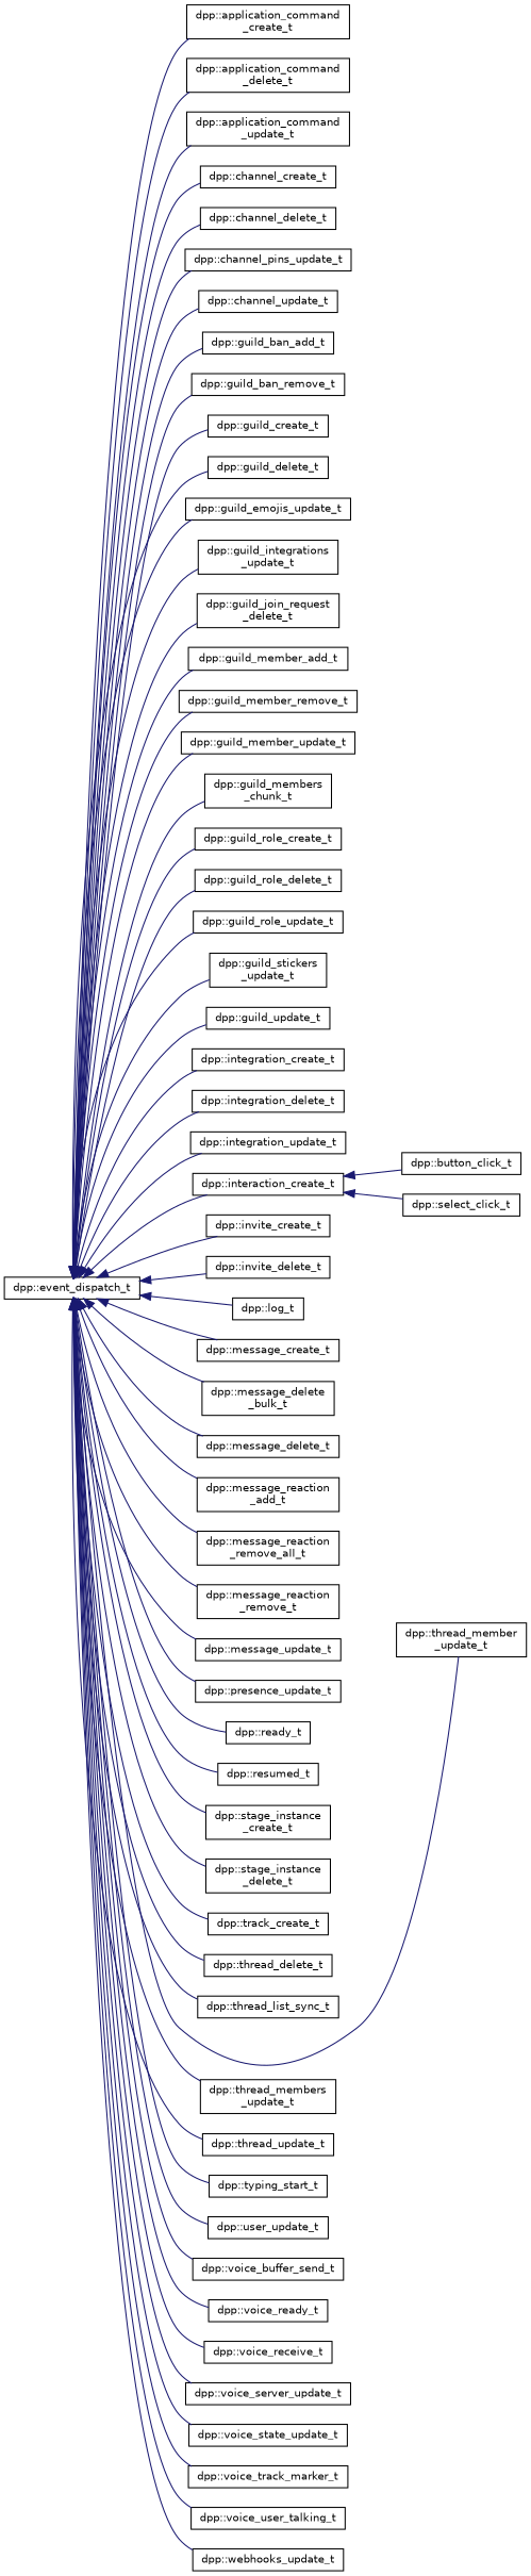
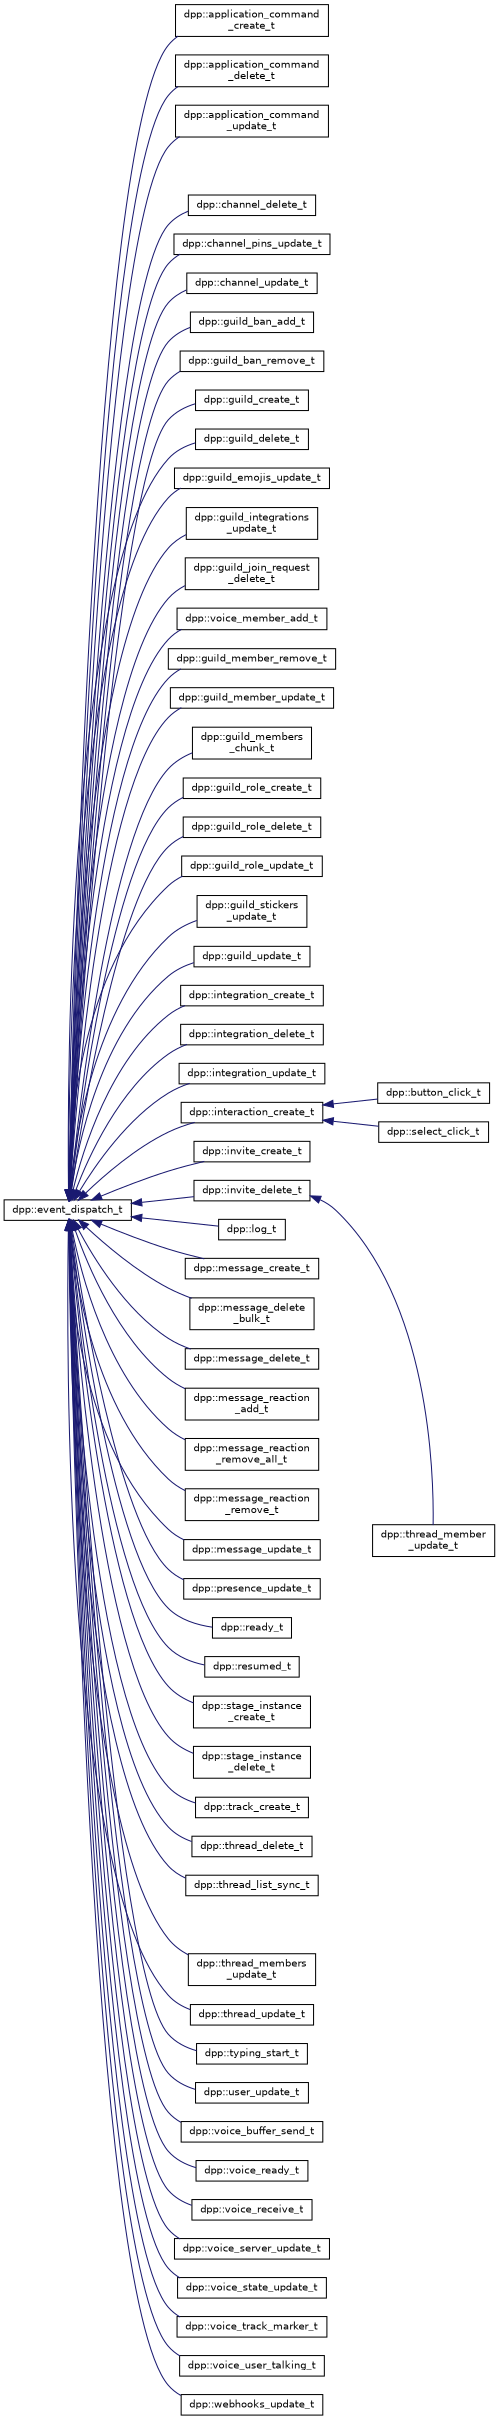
  digraph {
    rankdir=LR
    node [color=black fontname=Helvetica fontsize=10 shape=record]
    edge [color=midnightblue dir=back fontname=Helvetica fontsize=10 labelfontname=Helvetica labelfontsize=10 style=solid]
    n1 [height=0.2 label="dpp::event_dispatch_t" width=0.4]
    n2 [height=0.2 label="dpp::application_command\l_create_t" width=0.4]
    n3 [height=0.2 label="dpp::application_command\l_delete_t" width=0.4]
    n4 [height=0.2 label="dpp::application_command\l_update_t" width=0.4]
-   n5 [height=0.2 label="dpp::channel_create_t" width=0.4]
    n6 [height=0.2 label="dpp::channel_delete_t" width=0.4]
    n7 [height=0.2 label="dpp::channel_pins_update_t" width=0.4]
    n8 [height=0.2 label="dpp::channel_update_t" width=0.4]
    n9 [height=0.2 label="dpp::guild_ban_add_t" width=0.4]
    n10 [height=0.2 label="dpp::guild_ban_remove_t" width=0.4]
    n11 [height=0.2 label="dpp::guild_create_t" width=0.4]
    n12 [height=0.2 label="dpp::guild_delete_t" width=0.4]
    n13 [height=0.2 label="dpp::guild_emojis_update_t" width=0.4]
    n14 [height=0.2 label="dpp::guild_integrations\l_update_t" width=0.4]
    n15 [height=0.2 label="dpp::guild_join_request\l_delete_t" width=0.4]
-   n16 [height=0.2 label="dpp::guild_member_add_t" width=0.4]
+   n16 [height=0.2 label="dpp::voice_member_add_t" width=0.4]
    n17 [height=0.2 label="dpp::guild_member_remove_t" width=0.4]
    n18 [height=0.2 label="dpp::guild_member_update_t" width=0.4]
    n19 [height=0.2 label="dpp::guild_members\l_chunk_t" width=0.4]
    n20 [height=0.2 label="dpp::guild_role_create_t" width=0.4]
    n21 [height=0.2 label="dpp::guild_role_delete_t" width=0.4]
    n22 [height=0.2 label="dpp::guild_role_update_t" width=0.4]
    n23 [height=0.2 label="dpp::guild_stickers\l_update_t" width=0.4]
    n24 [height=0.2 label="dpp::guild_update_t" width=0.4]
    n25 [height=0.2 label="dpp::integration_create_t" width=0.4]
    n26 [height=0.2 label="dpp::integration_delete_t" width=0.4]
    n27 [height=0.2 label="dpp::integration_update_t" width=0.4]
    n28 [height=0.2 label="dpp::interaction_create_t" width=0.4]
    n29 [height=0.2 label="dpp::invite_create_t" width=0.4]
    n30 [height=0.2 label="dpp::invite_delete_t" width=0.4]
    n31 [height=0.2 label="dpp::log_t" width=0.4]
    n32 [height=0.2 label="dpp::message_create_t" width=0.4]
    n33 [height=0.2 label="dpp::message_delete\l_bulk_t" width=0.4]
    n34 [height=0.2 label="dpp::message_delete_t" width=0.4]
    n35 [height=0.2 label="dpp::message_reaction\l_add_t" width=0.4]
    n36 [height=0.2 label="dpp::message_reaction\l_remove_all_t" width=0.4]
    n37 [height=0.2 label="dpp::message_reaction\l_remove_t" width=0.4]
    n38 [height=0.2 label="dpp::message_update_t" width=0.4]
    n39 [height=0.2 label="dpp::presence_update_t" width=0.4]
    n40 [height=0.2 label="dpp::ready_t" width=0.4]
    n41 [height=0.2 label="dpp::resumed_t" width=0.4]
    n42 [height=0.2 label="dpp::stage_instance\l_create_t" width=0.4]
    n43 [height=0.2 label="dpp::stage_instance\l_delete_t" width=0.4]
    n44 [height=0.2 label="dpp::track_create_t" width=0.4]
    n45 [height=0.2 label="dpp::thread_delete_t" width=0.4]
    n46 [height=0.2 label="dpp::thread_list_sync_t" width=0.4]
    n47 [height=0.2 label="dpp::thread_member\l_update_t" width=0.4]
    n48 [height=0.2 label="dpp::thread_members\l_update_t" width=0.4]
    n49 [height=0.2 label="dpp::thread_update_t" width=0.4]
    n50 [height=0.2 label="dpp::typing_start_t" width=0.4]
    n51 [height=0.2 label="dpp::user_update_t" width=0.4]
    n52 [height=0.2 label="dpp::voice_buffer_send_t" width=0.4]
    n53 [height=0.2 label="dpp::voice_ready_t" width=0.4]
    n54 [height=0.2 label="dpp::voice_receive_t" width=0.4]
    n55 [height=0.2 label="dpp::voice_server_update_t" width=0.4]
    n56 [height=0.2 label="dpp::voice_state_update_t" width=0.4]
    n57 [height=0.2 label="dpp::voice_track_marker_t" width=0.4]
    n58 [height=0.2 label="dpp::voice_user_talking_t" width=0.4]
    n59 [height=0.2 label="dpp::webhooks_update_t" width=0.4]
    n60 [height=0.2 label="dpp::button_click_t" width=0.4]
    n61 [height=0.2 label="dpp::select_click_t" width=0.4]
    n1 -> n2
    n1 -> n3
    n1 -> n4
-   n1 -> n5
    n1 -> n6
    n1 -> n7
    n1 -> n8
    n1 -> n9
    n1 -> n10
    n1 -> n11
    n1 -> n12
    n1 -> n13
    n1 -> n14
    n1 -> n15
    n1 -> n16
    n1 -> n17
    n1 -> n18
    n1 -> n19
    n1 -> n20
    n1 -> n21
    n1 -> n22
    n1 -> n23
    n1 -> n24
    n1 -> n25
    n1 -> n26
    n1 -> n27
    n1 -> n28
    n1 -> n29
    n1 -> n30
    n1 -> n31
    n1 -> n32
    n1 -> n33
    n1 -> n34
    n1 -> n35
    n1 -> n36
    n1 -> n37
    n1 -> n38
    n1 -> n39
    n1 -> n40
    n1 -> n41
    n1 -> n42
    n1 -> n43
    n1 -> n44
    n1 -> n45
    n1 -> n46
-   n1 -> n47
+   n30 -> n47
    n1 -> n48
    n1 -> n49
    n1 -> n50
    n1 -> n51
    n1 -> n52
    n1 -> n53
    n1 -> n54
    n1 -> n55
    n1 -> n56
    n1 -> n57
    n1 -> n58
    n1 -> n59
    n28 -> n60
    n28 -> n61
  }
